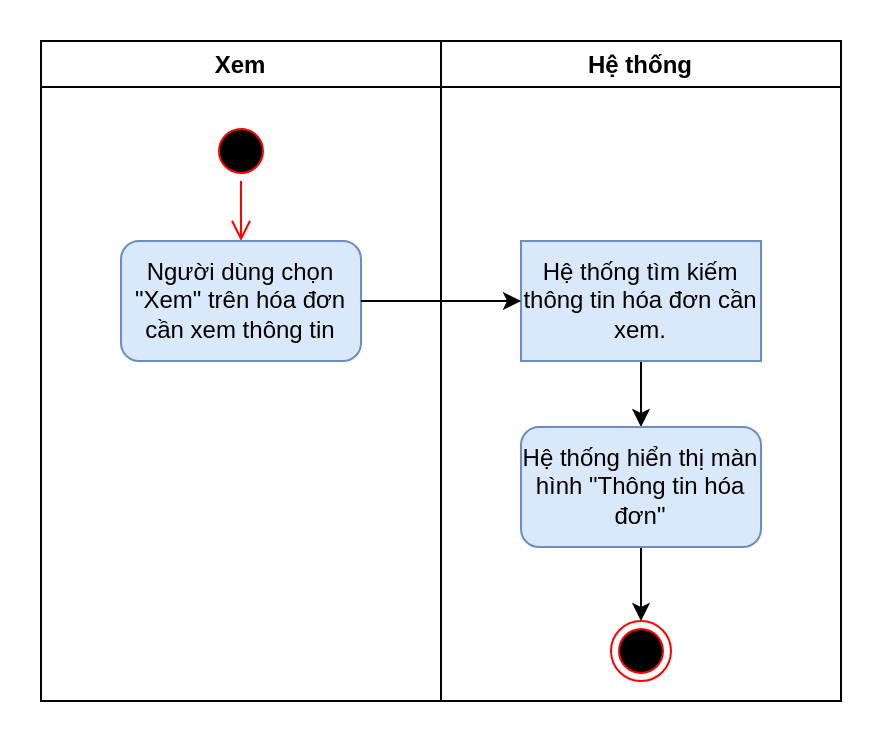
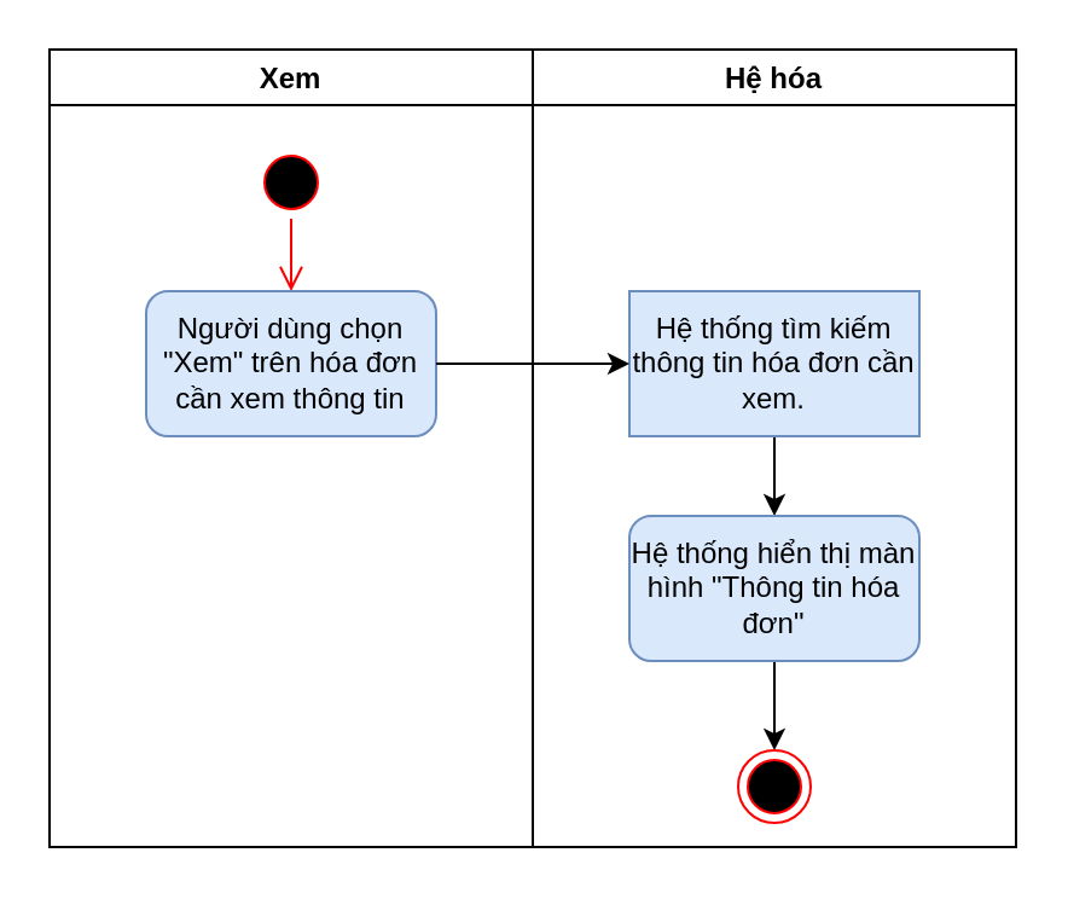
  <mxCell id="0" />
  <mxCell id="1" parent="0" />
  <mxCell id="2" value="Xem" style="swimlane;" vertex="1" parent="1"><mxGeometry x="20" y="20" width="200" height="330" as="geometry" /></mxCell>
  <mxCell id="3" value="" style="ellipse;html=1;shape=startState;fillColor=#000000;strokeColor=#ff0000;" vertex="1" parent="2"><mxGeometry x="85" y="40" width="30" height="30" as="geometry" /></mxCell>
  <mxCell id="4" value="" style="edgeStyle=orthogonalEdgeStyle;html=1;verticalAlign=bottom;endArrow=open;endSize=8;strokeColor=#ff0000;" edge="1" source="3" parent="2"><mxGeometry relative="1" as="geometry"><mxPoint x="100" y="100" as="targetPoint" /></mxGeometry></mxCell>
  <mxCell id="5" value="Người dùng chọn &quot;Xem&quot; trên hóa đơn cần xem thông tin" style="rounded=1;whiteSpace=wrap;html=1;fillColor=#dae8fc;strokeColor=#6c8ebf;" vertex="1" parent="2"><mxGeometry x="40" y="100" width="120" height="60" as="geometry" /></mxCell>
- <mxCell id="6" value="Hệ thống" style="swimlane;" vertex="1" parent="1"><mxGeometry x="220" y="20" width="200" height="330" as="geometry" /></mxCell>
+ <mxCell id="6" value="Hệ hóa" style="swimlane;" vertex="1" parent="1"><mxGeometry x="220" y="20" width="200" height="330" as="geometry" /></mxCell>
  <mxCell id="7" style="edgeStyle=orthogonalEdgeStyle;rounded=0;orthogonalLoop=1;jettySize=auto;html=1;exitX=0.5;exitY=1;exitDx=0;exitDy=0;" edge="1" parent="6" source="8" target="10"><mxGeometry relative="1" as="geometry" /></mxCell>
  <mxCell id="8" value="Hệ thống tìm kiếm thông tin hóa đơn cần xem." style="whiteSpace=wrap;html=1;fillColor=#dae8fc;strokeColor=#6c8ebf;rounded=0;" vertex="1" parent="6"><mxGeometry x="40" y="100" width="120" height="60" as="geometry" /></mxCell>
  <mxCell id="9" style="edgeStyle=orthogonalEdgeStyle;rounded=0;orthogonalLoop=1;jettySize=auto;html=1;exitX=0.5;exitY=1;exitDx=0;exitDy=0;" edge="1" parent="6" source="10" target="11"><mxGeometry relative="1" as="geometry" /></mxCell>
  <mxCell id="10" value="Hệ thống hiển thị màn hình &quot;Thông tin hóa đơn&quot;" style="rounded=1;whiteSpace=wrap;html=1;fillColor=#dae8fc;strokeColor=#6c8ebf;" vertex="1" parent="6"><mxGeometry x="40" y="193" width="120" height="60" as="geometry" /></mxCell>
  <mxCell id="11" value="" style="ellipse;html=1;shape=endState;fillColor=#000000;strokeColor=#ff0000;" vertex="1" parent="6"><mxGeometry x="85" y="290" width="30" height="30" as="geometry" /></mxCell>
  <mxCell id="12" style="edgeStyle=orthogonalEdgeStyle;rounded=0;orthogonalLoop=1;jettySize=auto;html=1;exitX=1;exitY=0.5;exitDx=0;exitDy=0;entryX=0;entryY=0.5;entryDx=0;entryDy=0;" edge="1" parent="1" source="5" target="8"><mxGeometry relative="1" as="geometry" /></mxCell>
